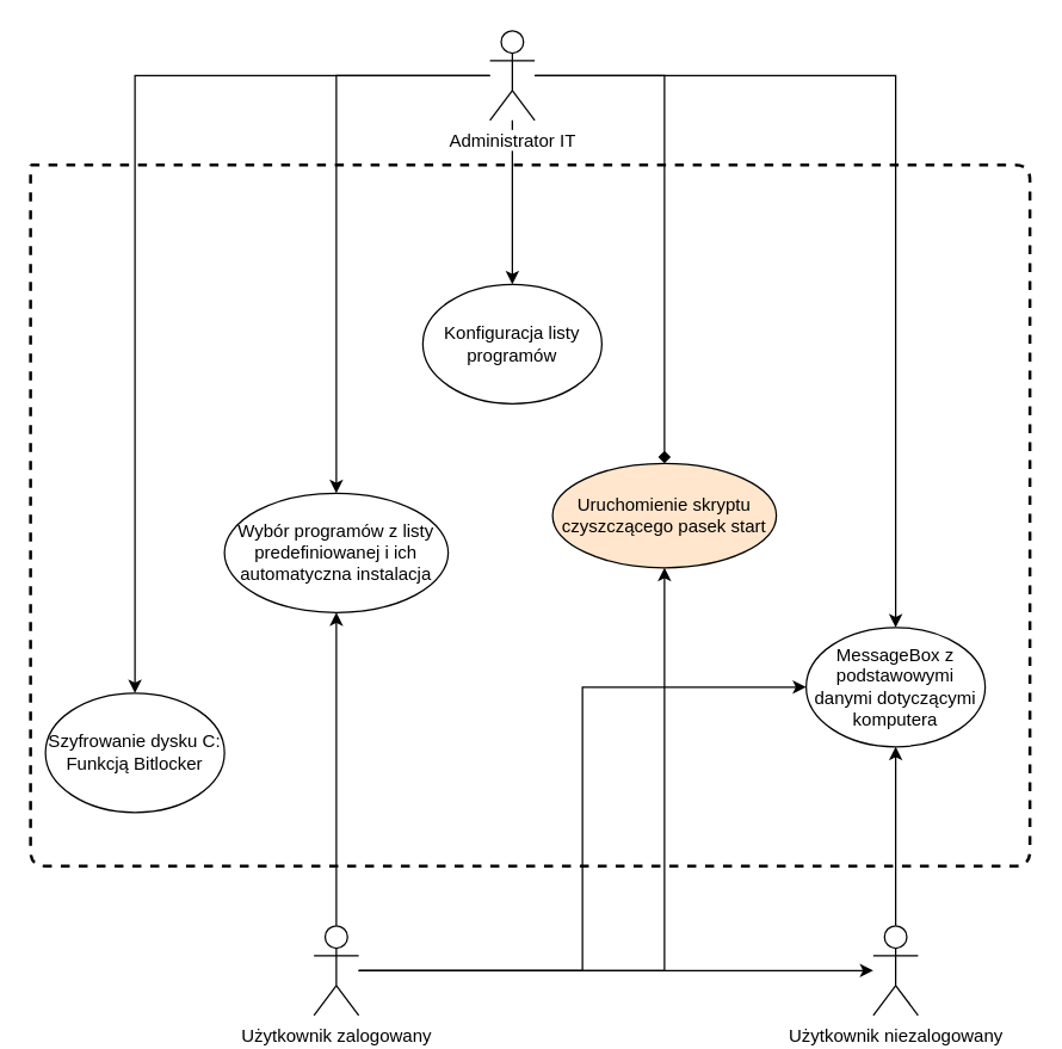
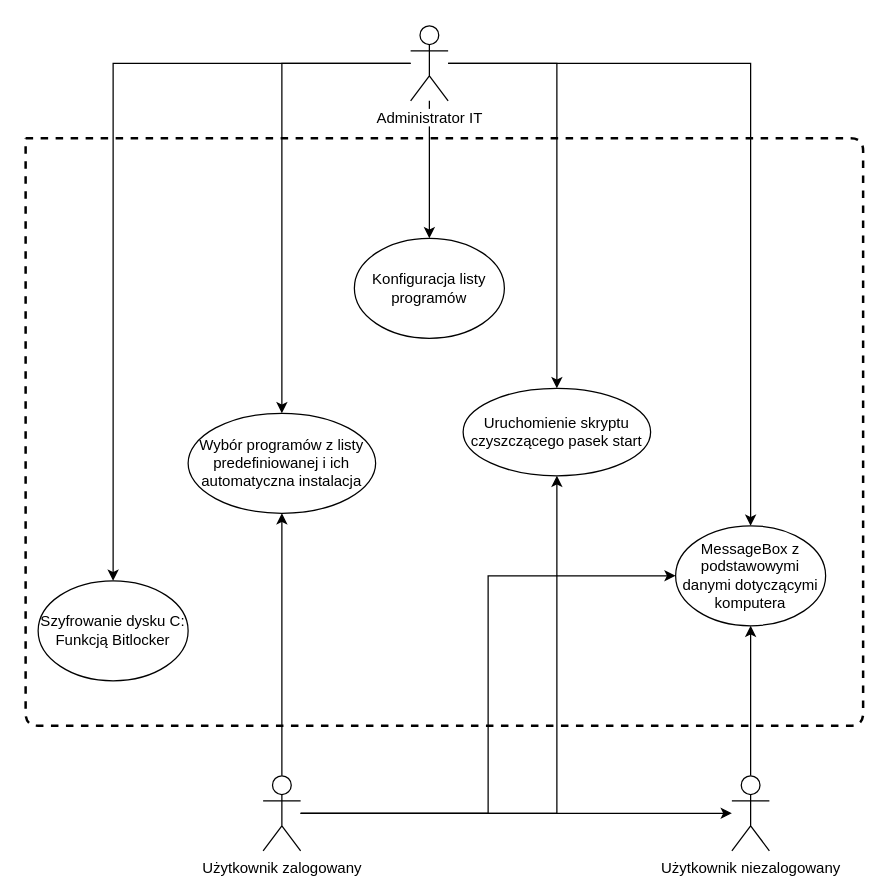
  <mxCell id="0" />
  <mxCell id="1" parent="0" />
  <mxCell id="2" style="edgeStyle=orthogonalEdgeStyle;rounded=0;orthogonalLoop=1;jettySize=auto;html=1;" edge="1" parent="1" source="7" target="8"><mxGeometry relative="1" as="geometry" /></mxCell>
  <mxCell id="3" style="edgeStyle=orthogonalEdgeStyle;rounded=0;orthogonalLoop=1;jettySize=auto;html=1;" edge="1" parent="1" source="7" target="14"><mxGeometry relative="1" as="geometry" /></mxCell>
- <mxCell id="4" style="edgeStyle=orthogonalEdgeStyle;rounded=0;orthogonalLoop=1;jettySize=auto;html=1;endArrow=diamond;" edge="1" parent="1" source="7" target="15"><mxGeometry relative="1" as="geometry" /></mxCell>
+ <mxCell id="4" style="edgeStyle=orthogonalEdgeStyle;rounded=0;orthogonalLoop=1;jettySize=auto;html=1;" edge="1" parent="1" source="7" target="15"><mxGeometry relative="1" as="geometry" /></mxCell>
  <mxCell id="5" style="edgeStyle=orthogonalEdgeStyle;rounded=0;orthogonalLoop=1;jettySize=auto;html=1;" edge="1" parent="1" source="7" target="16"><mxGeometry relative="1" as="geometry" /></mxCell>
  <mxCell id="6" style="edgeStyle=orthogonalEdgeStyle;rounded=0;orthogonalLoop=1;jettySize=auto;html=1;" edge="1" parent="1" source="7" target="17"><mxGeometry relative="1" as="geometry" /></mxCell>
  <mxCell id="7" value="Administrator IT" style="shape=umlActor;verticalLabelPosition=bottom;labelBackgroundColor=#ffffff;verticalAlign=top;html=1;outlineConnect=0;" vertex="1" parent="1"><mxGeometry x="328" y="20" width="30" height="60" as="geometry" /></mxCell>
  <mxCell id="8" value="Wybór programów z listy predefiniowanej i ich automatyczna instalacja" style="ellipse;whiteSpace=wrap;html=1;rounded=1;glass=0;" vertex="1" parent="1"><mxGeometry x="150" y="330" width="150" height="80" as="geometry" /></mxCell>
  <mxCell id="9" style="edgeStyle=orthogonalEdgeStyle;rounded=0;orthogonalLoop=1;jettySize=auto;html=1;" edge="1" parent="1" source="13" target="8"><mxGeometry relative="1" as="geometry" /></mxCell>
  <mxCell id="10" style="edgeStyle=orthogonalEdgeStyle;rounded=0;orthogonalLoop=1;jettySize=auto;html=1;" edge="1" parent="1" source="13" target="15"><mxGeometry relative="1" as="geometry" /></mxCell>
  <mxCell id="11" style="edgeStyle=orthogonalEdgeStyle;rounded=0;orthogonalLoop=1;jettySize=auto;html=1;" edge="1" parent="1" source="13" target="19"><mxGeometry relative="1" as="geometry" /></mxCell>
  <mxCell id="12" style="edgeStyle=orthogonalEdgeStyle;rounded=0;orthogonalLoop=1;jettySize=auto;html=1;entryX=0;entryY=0.5;entryDx=0;entryDy=0;" edge="1" parent="1" source="13" target="17"><mxGeometry relative="1" as="geometry" /></mxCell>
  <mxCell id="13" value="Użytkownik zalogowany" style="shape=umlActor;verticalLabelPosition=bottom;labelBackgroundColor=#ffffff;verticalAlign=top;html=1;outlineConnect=0;" vertex="1" parent="1"><mxGeometry x="210" y="620" width="30" height="60" as="geometry" /></mxCell>
  <mxCell id="14" value="Konfiguracja listy programów" style="ellipse;whiteSpace=wrap;html=1;" vertex="1" parent="1"><mxGeometry x="283" y="190" width="120" height="80" as="geometry" /></mxCell>
- <mxCell id="15" value="Uruchomienie skryptu czyszczącego pasek start" style="ellipse;whiteSpace=wrap;html=1;fillColor=#ffe6cc;" vertex="1" parent="1"><mxGeometry x="370" y="310" width="150" height="70" as="geometry" /></mxCell>
+ <mxCell id="15" value="Uruchomienie skryptu czyszczącego pasek start" style="ellipse;whiteSpace=wrap;html=1;" vertex="1" parent="1"><mxGeometry x="370" y="310" width="150" height="70" as="geometry" /></mxCell>
  <mxCell id="16" value="Szyfrowanie dysku C: Funkcją Bitlocker" style="ellipse;whiteSpace=wrap;html=1;" vertex="1" parent="1"><mxGeometry x="30" y="464" width="120" height="80" as="geometry" /></mxCell>
  <mxCell id="17" value="MessageBox z podstawowymi danymi dotyczącymi komputera" style="ellipse;whiteSpace=wrap;html=1;" vertex="1" parent="1"><mxGeometry x="540" y="420" width="120" height="80" as="geometry" /></mxCell>
  <mxCell id="18" style="edgeStyle=orthogonalEdgeStyle;rounded=0;orthogonalLoop=1;jettySize=auto;html=1;" edge="1" parent="1" source="19" target="17"><mxGeometry relative="1" as="geometry" /></mxCell>
  <mxCell id="19" value="Użytkownik niezalogowany" style="shape=umlActor;verticalLabelPosition=bottom;labelBackgroundColor=#ffffff;verticalAlign=top;html=1;outlineConnect=0;" vertex="1" parent="1"><mxGeometry x="585" y="620" width="30" height="60" as="geometry" /></mxCell>
  <mxCell id="20" value="" style="endArrow=none;dashed=1;html=1;strokeWidth=2;" edge="1" parent="1"><mxGeometry width="50" height="50" relative="1" as="geometry"><mxPoint x="20" y="110" as="sourcePoint" /><mxPoint x="20" y="110" as="targetPoint" /><Array as="points"><mxPoint x="690" y="110" /><mxPoint x="690" y="580" /><mxPoint x="20" y="580" /></Array></mxGeometry></mxCell>
